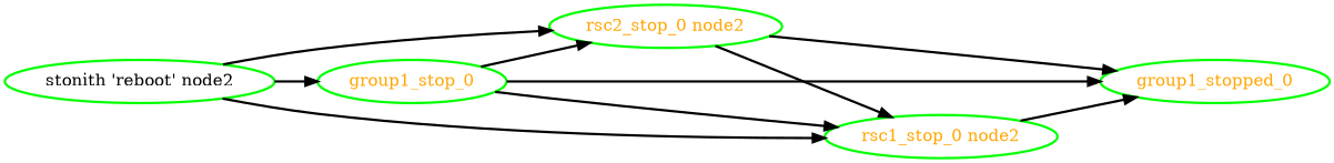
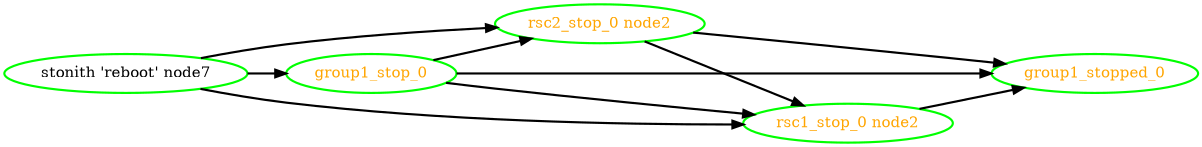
  digraph {
    rankdir=LR
    node [color=green fontcolor=orange style=bold]
    edge [style=bold]
    group1_stop_0
    group1_stopped_0
    "rsc1_stop_0 node2"
    "rsc2_stop_0 node2"
-   "stonith 'reboot' node2" [fontcolor=black]
+   "stonith 'reboot' node2" [fontcolor=black label="stonith 'reboot' node7"]
    group1_stop_0 -> group1_stopped_0
    group1_stop_0 -> "rsc1_stop_0 node2"
    group1_stop_0 -> "rsc2_stop_0 node2"
    "rsc1_stop_0 node2" -> group1_stopped_0
    "rsc2_stop_0 node2" -> group1_stopped_0
    "rsc2_stop_0 node2" -> "rsc1_stop_0 node2"
    "stonith 'reboot' node2" -> group1_stop_0
    "stonith 'reboot' node2" -> "rsc1_stop_0 node2"
    "stonith 'reboot' node2" -> "rsc2_stop_0 node2"
  }
